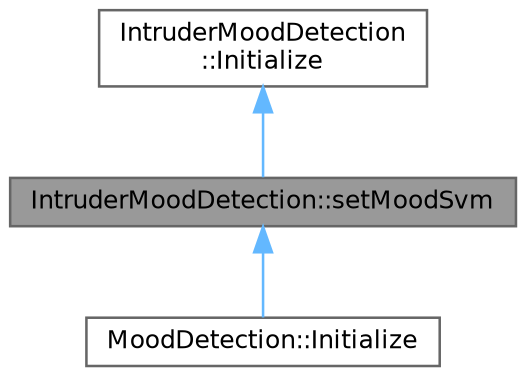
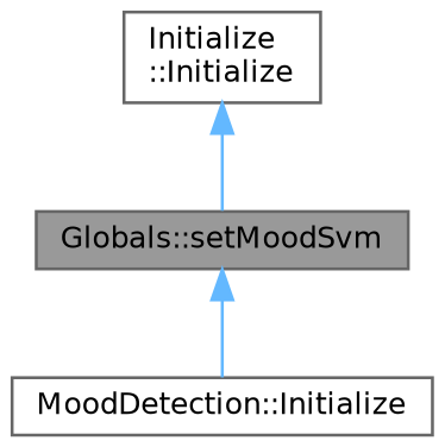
  digraph {
    rankdir=TB
    node [color=grey40 fillcolor=white fontname=Helvetica fontsize=10 shape=box style=filled]
    edge [color=steelblue1 dir=back fontname=Helvetica fontsize=10 labelfontname=Helvetica labelfontsize=10 style=solid]
-   n1 [color=gray40 fillcolor=grey60 fontcolor=black height=0.2 label="IntruderMoodDetection::setMoodSvm" width=0.4]
+   n1 [color=gray40 fillcolor=grey60 fontcolor=black height=0.2 label="Globals::setMoodSvm" width=0.4]
    n2 [height=0.2 label="MoodDetection::Initialize" width=0.4]
-   n3 [height=0.2 label="IntruderMoodDetection\l::Initialize" width=0.4]
+   n3 [height=0.2 label="Initialize\l::Initialize" width=0.4]
    n1 -> n2
    n3 -> n1
  }
